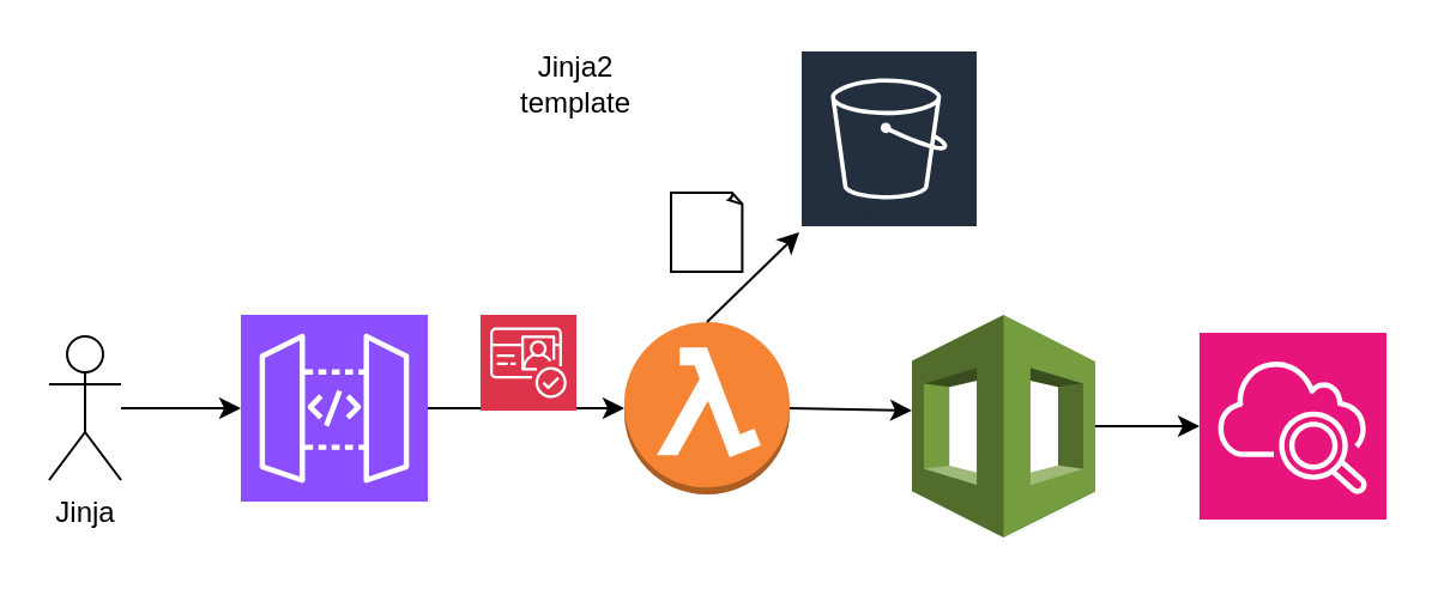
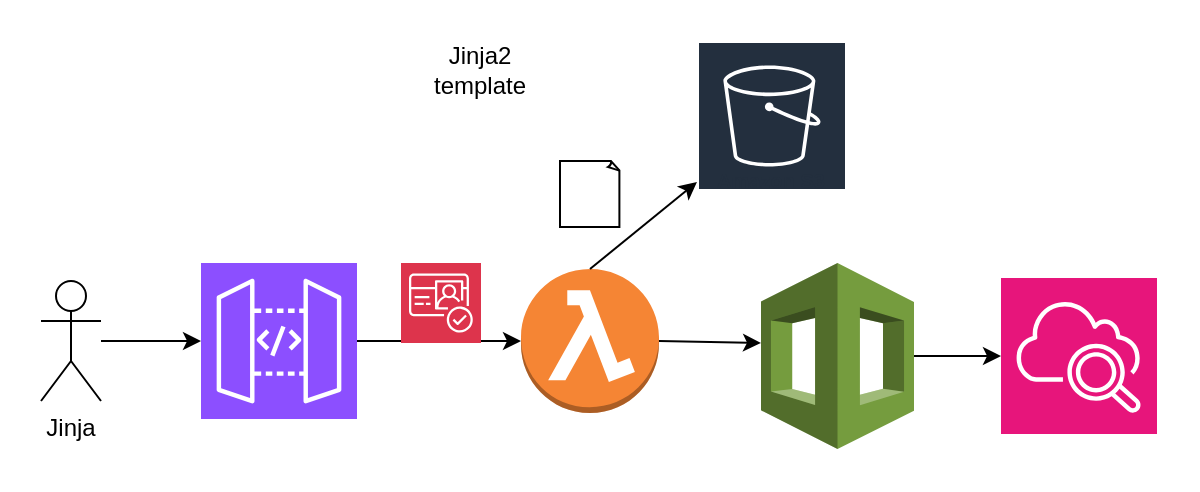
  <mxCell id="0" />
  <mxCell id="1" parent="0" />
  <mxCell id="2" value="Jinja" style="shape=umlActor;verticalLabelPosition=bottom;verticalAlign=top;html=1;outlineConnect=0;" vertex="1" parent="1"><mxGeometry x="20" y="140" width="30" height="60" as="geometry" /></mxCell>
  <mxCell id="3" value="" style="sketch=0;points=[[0,0,0],[0.25,0,0],[0.5,0,0],[0.75,0,0],[1,0,0],[0,1,0],[0.25,1,0],[0.5,1,0],[0.75,1,0],[1,1,0],[0,0.25,0],[0,0.5,0],[0,0.75,0],[1,0.25,0],[1,0.5,0],[1,0.75,0]];outlineConnect=0;fontColor=#232F3E;fillColor=#8C4FFF;strokeColor=#ffffff;dashed=0;verticalLabelPosition=bottom;verticalAlign=top;align=center;html=1;fontSize=12;fontStyle=0;aspect=fixed;shape=mxgraph.aws4.resourceIcon;resIcon=mxgraph.aws4.api_gateway;" vertex="1" parent="1"><mxGeometry x="100" y="131" width="78" height="78" as="geometry" /></mxCell>
  <mxCell id="4" value="" style="outlineConnect=0;dashed=0;verticalLabelPosition=bottom;verticalAlign=top;align=center;html=1;shape=mxgraph.aws3.lambda_function;fillColor=#F58534;gradientColor=none;" vertex="1" parent="1"><mxGeometry x="260" y="134" width="69" height="72" as="geometry" /></mxCell>
- <mxCell id="5" value="Amazon S3" style="sketch=0;outlineConnect=0;fontColor=#232F3E;gradientColor=none;strokeColor=#ffffff;fillColor=#232F3E;dashed=0;verticalLabelPosition=middle;verticalAlign=bottom;align=center;html=1;whiteSpace=wrap;fontSize=10;fontStyle=1;spacing=3;shape=mxgraph.aws4.productIcon;prIcon=mxgraph.aws4.s3;" vertex="1" parent="1"><mxGeometry x="333" y="20" width="75" height="80" as="geometry" /></mxCell>
+ <mxCell id="5" value="Amazon S3" style="sketch=0;outlineConnect=0;fontColor=#232F3E;gradientColor=none;strokeColor=#ffffff;fillColor=#232F3E;dashed=0;verticalLabelPosition=middle;verticalAlign=bottom;align=center;html=1;whiteSpace=wrap;fontSize=10;fontStyle=1;spacing=3;shape=mxgraph.aws4.productIcon;prIcon=mxgraph.aws4.s3;" vertex="1" parent="1"><mxGeometry x="348" y="20" width="75" height="80" as="geometry" /></mxCell>
  <mxCell id="6" value="" style="whiteSpace=wrap;html=1;shape=mxgraph.basic.document" vertex="1" parent="1"><mxGeometry x="279.5" y="80" width="30" height="33" as="geometry" /></mxCell>
  <mxCell id="7" value="" style="outlineConnect=0;dashed=0;verticalLabelPosition=bottom;verticalAlign=top;align=center;html=1;shape=mxgraph.aws3.cloudformation;fillColor=#759C3E;gradientColor=none;" vertex="1" parent="1"><mxGeometry x="380" y="131" width="76.5" height="93" as="geometry" /></mxCell>
  <mxCell id="8" value="" style="sketch=0;points=[[0,0,0],[0.25,0,0],[0.5,0,0],[0.75,0,0],[1,0,0],[0,1,0],[0.25,1,0],[0.5,1,0],[0.75,1,0],[1,1,0],[0,0.25,0],[0,0.5,0],[0,0.75,0],[1,0.25,0],[1,0.5,0],[1,0.75,0]];points=[[0,0,0],[0.25,0,0],[0.5,0,0],[0.75,0,0],[1,0,0],[0,1,0],[0.25,1,0],[0.5,1,0],[0.75,1,0],[1,1,0],[0,0.25,0],[0,0.5,0],[0,0.75,0],[1,0.25,0],[1,0.5,0],[1,0.75,0]];outlineConnect=0;fontColor=#232F3E;fillColor=#E7157B;strokeColor=#ffffff;dashed=0;verticalLabelPosition=bottom;verticalAlign=top;align=center;html=1;fontSize=12;fontStyle=0;aspect=fixed;shape=mxgraph.aws4.resourceIcon;resIcon=mxgraph.aws4.cloudwatch_2;" vertex="1" parent="1"><mxGeometry x="500" y="138.5" width="78" height="78" as="geometry" /></mxCell>
  <mxCell id="9" value="" style="endArrow=classic;html=1;rounded=0;entryX=0;entryY=0.5;entryDx=0;entryDy=0;entryPerimeter=0;" edge="1" parent="1" source="2" target="3"><mxGeometry width="50" height="50" relative="1" as="geometry"><mxPoint x="60" y="300" as="sourcePoint" /><mxPoint x="110" y="250" as="targetPoint" /></mxGeometry></mxCell>
  <mxCell id="10" value="" style="endArrow=classic;html=1;rounded=0;exitX=1;exitY=0.5;exitDx=0;exitDy=0;exitPerimeter=0;entryX=0;entryY=0.5;entryDx=0;entryDy=0;entryPerimeter=0;" edge="1" parent="1" source="3" target="4"><mxGeometry width="50" height="50" relative="1" as="geometry"><mxPoint x="200" y="280" as="sourcePoint" /><mxPoint x="250" y="230" as="targetPoint" /></mxGeometry></mxCell>
  <mxCell id="11" value="" style="sketch=0;points=[[0,0,0],[0.25,0,0],[0.5,0,0],[0.75,0,0],[1,0,0],[0,1,0],[0.25,1,0],[0.5,1,0],[0.75,1,0],[1,1,0],[0,0.25,0],[0,0.5,0],[0,0.75,0],[1,0.25,0],[1,0.5,0],[1,0.75,0]];outlineConnect=0;fontColor=#232F3E;fillColor=#DD344C;strokeColor=#ffffff;dashed=0;verticalLabelPosition=bottom;verticalAlign=top;align=center;html=1;fontSize=12;fontStyle=0;aspect=fixed;shape=mxgraph.aws4.resourceIcon;resIcon=mxgraph.aws4.cognito;" vertex="1" parent="1"><mxGeometry x="200" y="131" width="40" height="40" as="geometry" /></mxCell>
  <mxCell id="12" value="" style="endArrow=classic;html=1;rounded=0;exitX=0.5;exitY=0;exitDx=0;exitDy=0;exitPerimeter=0;" edge="1" parent="1" source="4" target="5"><mxGeometry width="50" height="50" relative="1" as="geometry"><mxPoint x="340" y="110" as="sourcePoint" /><mxPoint x="390" y="60" as="targetPoint" /></mxGeometry></mxCell>
  <mxCell id="13" value="Jinja2 template" style="text;html=1;strokeColor=none;fillColor=none;align=center;verticalAlign=middle;whiteSpace=wrap;rounded=0;" vertex="1" parent="1"><mxGeometry x="210" y="20" width="60" height="30" as="geometry" /></mxCell>
  <mxCell id="14" value="" style="endArrow=classic;html=1;rounded=0;exitX=1;exitY=0.5;exitDx=0;exitDy=0;exitPerimeter=0;entryX=0;entryY=0.43;entryDx=0;entryDy=0;entryPerimeter=0;" edge="1" parent="1" source="4" target="7"><mxGeometry width="50" height="50" relative="1" as="geometry"><mxPoint x="300" y="330" as="sourcePoint" /><mxPoint x="350" y="280" as="targetPoint" /></mxGeometry></mxCell>
  <mxCell id="15" value="" style="endArrow=classic;html=1;rounded=0;exitX=1;exitY=0.5;exitDx=0;exitDy=0;exitPerimeter=0;entryX=0;entryY=0.5;entryDx=0;entryDy=0;entryPerimeter=0;" edge="1" parent="1" source="7" target="8"><mxGeometry width="50" height="50" relative="1" as="geometry"><mxPoint x="420" y="350" as="sourcePoint" /><mxPoint x="470" y="300" as="targetPoint" /></mxGeometry></mxCell>
